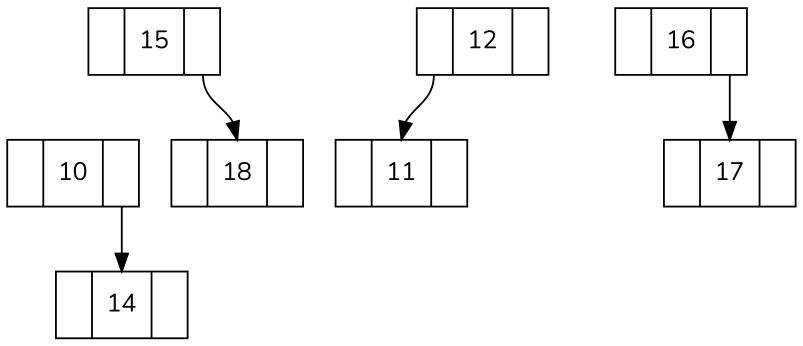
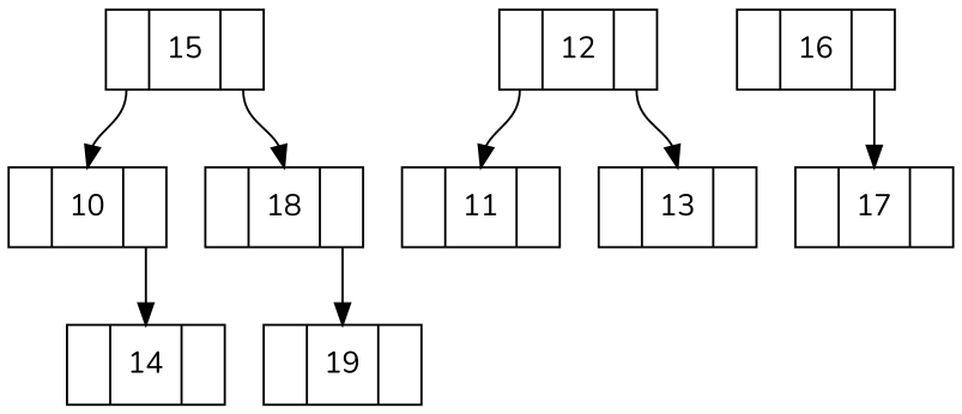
  digraph {
    fontname=Nunito
    node [fontname=Nunito shape=record]
    edge [fontname=Nunito headport=D tailport=R]
    n1 [label="<L> |<D> 15|<R> "]
    n2 [label="<L> |<D> 10|<R> "]
    n3 [label="<L> |<D> 18|<R> "]
    n4 [label="<L> |<D> 14|<R> "]
+   n5 [label="<L> |<D> 19|<R> "]
    n6 [label="<L> |<D> 12|<R> "]
    n7 [label="<L> |<D> 11|<R> "]
+   n8 [label="<L> |<D> 13|<R> "]
    n9 [label="<L> |<D> 16|<R> "]
    n10 [label="<L> |<D> 17|<R> "]
+   n1 -> n2 [tailport=L]
    n1 -> n3
    n2 -> n4
+   n3 -> n5
    n6 -> n7 [tailport=L]
+   n6 -> n8
    n9 -> n10
  }
